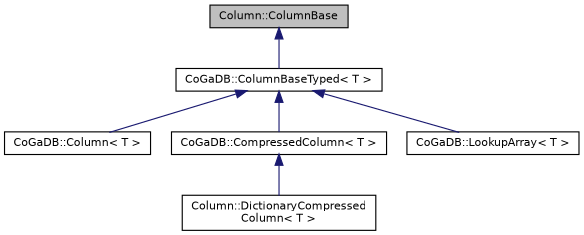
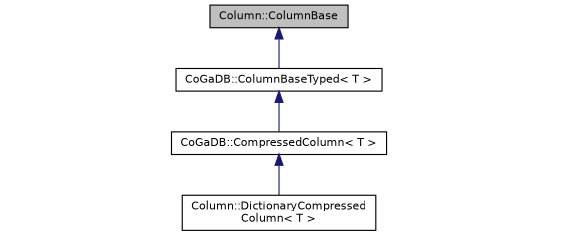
  digraph {
    node [color=black fillcolor=white fontname=Helvetica fontsize=10 shape=record style=filled]
    edge [color=midnightblue dir=back fontname=Helvetica fontsize=10 labelfontname=Helvetica labelfontsize=10 style=solid]
    n1 [fillcolor=grey75 fontcolor=black height=0.2 label="Column::ColumnBase" width=0.4]
    n2 [height=0.2 label="CoGaDB::ColumnBaseTyped\< T \>" width=0.4]
-   n3 [height=0.2 label="CoGaDB::Column\< T \>" width=0.4]
    n4 [height=0.2 label="CoGaDB::CompressedColumn\< T \>" width=0.4]
-   n5 [height=0.2 label="CoGaDB::LookupArray\< T \>" width=0.4]
    n6 [height=0.2 label="Column::DictionaryCompressed\lColumn\< T \>" width=0.4]
    n1 -> n2
-   n2 -> n3
    n2 -> n4
-   n2 -> n5
    n4 -> n6
  }
